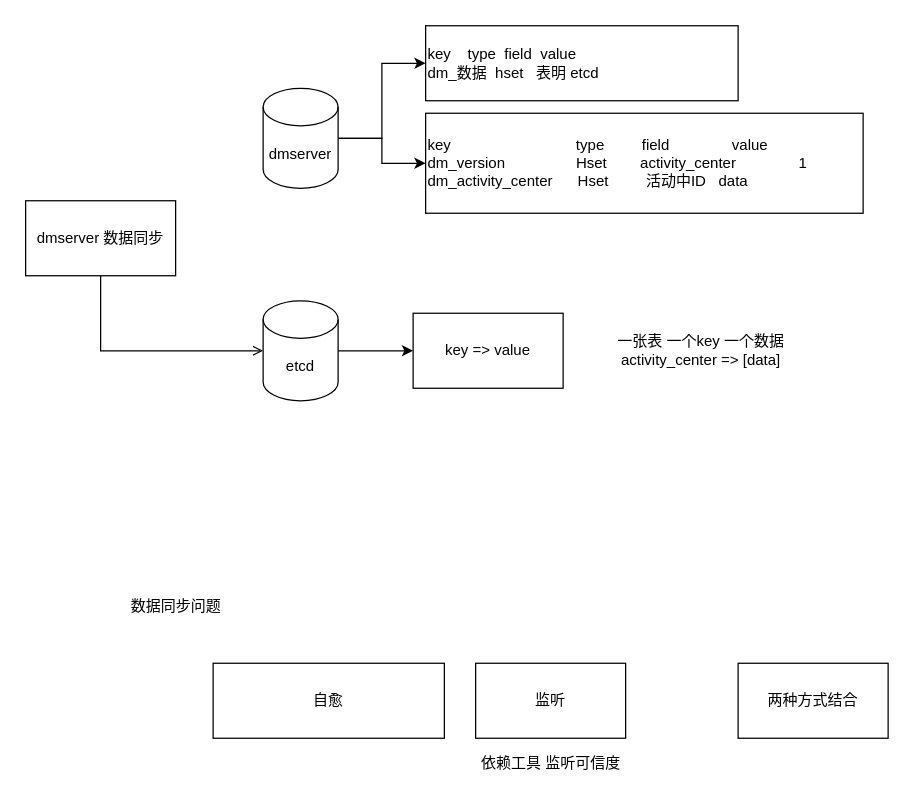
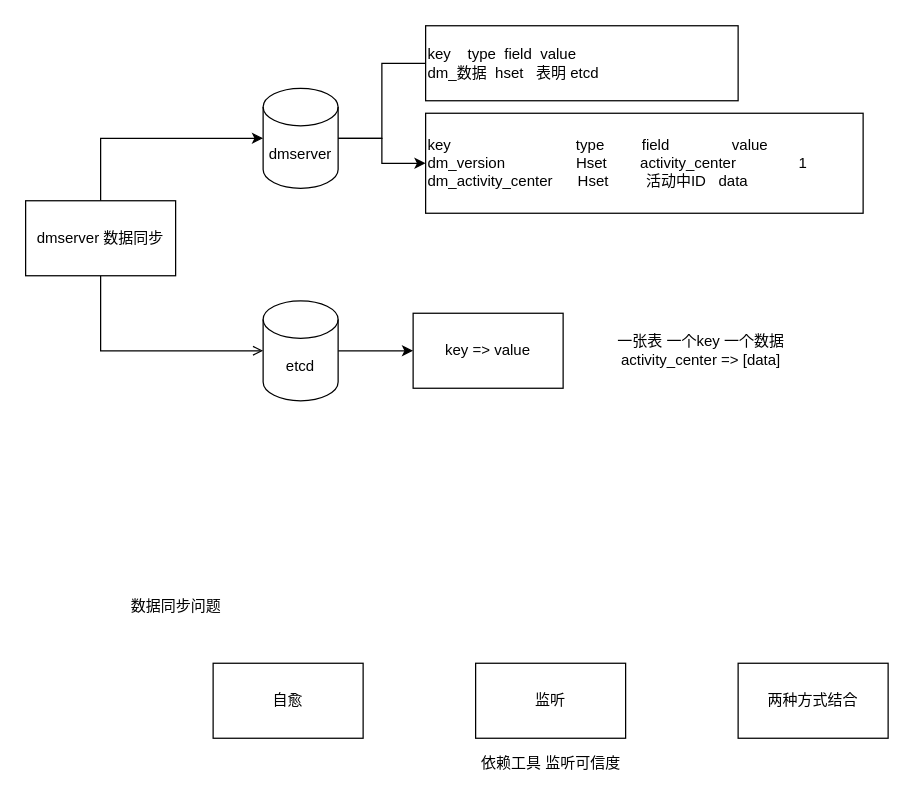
  <mxCell id="0" />
  <mxCell id="1" parent="0" />
+ <mxCell id="2" style="edgeStyle=orthogonalEdgeStyle;rounded=0;orthogonalLoop=1;jettySize=auto;html=1;exitX=0.5;exitY=0;exitDx=0;exitDy=0;entryX=0;entryY=0.5;entryDx=0;entryDy=0;entryPerimeter=0;" edge="1" parent="1" source="4" target="9"><mxGeometry relative="1" as="geometry" /></mxCell>
  <mxCell id="3" style="edgeStyle=orthogonalEdgeStyle;rounded=0;orthogonalLoop=1;jettySize=auto;html=1;exitX=0.5;exitY=1;exitDx=0;exitDy=0;entryX=0;entryY=0.5;entryDx=0;entryDy=0;entryPerimeter=0;endArrow=open;" edge="1" parent="1" source="4" target="6"><mxGeometry relative="1" as="geometry" /></mxCell>
  <mxCell id="4" value="dmserver 数据同步" style="rounded=0;whiteSpace=wrap;html=1;" vertex="1" parent="1"><mxGeometry y="160" width="120" height="60" as="geometry" x="20" /></mxCell>
  <mxCell id="5" style="edgeStyle=orthogonalEdgeStyle;rounded=0;orthogonalLoop=1;jettySize=auto;html=1;exitX=1;exitY=0.5;exitDx=0;exitDy=0;exitPerimeter=0;entryX=0;entryY=0.5;entryDx=0;entryDy=0;" edge="1" parent="1" source="6" target="16"><mxGeometry relative="1" as="geometry" /></mxCell>
  <mxCell id="6" value="etcd" style="shape=cylinder3;whiteSpace=wrap;html=1;boundedLbl=1;backgroundOutline=1;size=15;" vertex="1" parent="1"><mxGeometry x="210" y="240" width="60" height="80" as="geometry" /></mxCell>
- <mxCell id="7" style="edgeStyle=orthogonalEdgeStyle;rounded=0;orthogonalLoop=1;jettySize=auto;html=1;exitX=1;exitY=0.5;exitDx=0;exitDy=0;exitPerimeter=0;entryX=0;entryY=0.5;entryDx=0;entryDy=0;" edge="1" parent="1" source="9" target="10"><mxGeometry relative="1" as="geometry" /></mxCell>
+ <mxCell id="7" style="edgeStyle=orthogonalEdgeStyle;rounded=0;orthogonalLoop=1;jettySize=auto;html=1;exitX=1;exitY=0.5;exitDx=0;exitDy=0;exitPerimeter=0;entryX=0;entryY=0.5;entryDx=0;entryDy=0;endArrow=none;" edge="1" parent="1" source="9" target="10"><mxGeometry relative="1" as="geometry" /></mxCell>
  <mxCell id="8" style="edgeStyle=orthogonalEdgeStyle;rounded=0;orthogonalLoop=1;jettySize=auto;html=1;exitX=1;exitY=0.5;exitDx=0;exitDy=0;exitPerimeter=0;entryX=0;entryY=0.5;entryDx=0;entryDy=0;" edge="1" parent="1" source="9" target="18"><mxGeometry relative="1" as="geometry" /></mxCell>
  <mxCell id="9" value="dmserver&lt;br&gt;" style="shape=cylinder3;whiteSpace=wrap;html=1;boundedLbl=1;backgroundOutline=1;size=15;" vertex="1" parent="1"><mxGeometry x="210" y="70" width="60" height="80" as="geometry" /></mxCell>
  <mxCell id="10" value="key&amp;nbsp;&amp;nbsp;&lt;span style=&quot;white-space: pre;&quot;&gt; &lt;span style=&quot;white-space: pre;&quot;&gt; &lt;/span&gt;&lt;/span&gt;type&lt;span style=&quot;white-space: pre;&quot;&gt; &lt;/span&gt;&lt;span style=&quot;white-space: pre;&quot;&gt; &lt;/span&gt;field&lt;span style=&quot;white-space: pre;&quot;&gt; &lt;/span&gt;&lt;span style=&quot;white-space: pre;&quot;&gt; &lt;/span&gt;value&lt;br&gt;dm_数据&lt;span style=&quot;white-space: pre;&quot;&gt; &lt;/span&gt;&lt;span style=&quot;white-space: pre;&quot;&gt; &lt;/span&gt;hset&lt;span style=&quot;white-space: pre;&quot;&gt; &lt;/span&gt;&lt;span style=&quot;white-space: pre;&quot;&gt; &lt;/span&gt;&amp;nbsp;表明&lt;span style=&quot;white-space: pre;&quot;&gt; &lt;/span&gt;etcd&lt;span style=&quot;white-space: pre;&quot;&gt; &lt;/span&gt;&lt;span style=&quot;white-space: pre;&quot;&gt; &lt;/span&gt;" style="rounded=0;whiteSpace=wrap;html=1;align=left;" vertex="1" parent="1"><mxGeometry x="340" y="20" width="250" height="60" as="geometry" /></mxCell>
- <mxCell id="11" value="自愈&lt;br&gt;" style="whiteSpace=wrap;html=1;" vertex="1" parent="1"><mxGeometry x="170" y="530" width="185" height="60" as="geometry" /></mxCell>
+ <mxCell id="11" value="自愈&lt;br&gt;" style="whiteSpace=wrap;html=1;" vertex="1" parent="1"><mxGeometry x="170" y="530" width="120" height="60" as="geometry" /></mxCell>
  <mxCell id="12" value="监听" style="whiteSpace=wrap;html=1;" vertex="1" parent="1"><mxGeometry x="380" y="530" width="120" height="60" as="geometry" /></mxCell>
  <mxCell id="13" value="数据同步问题" style="text;html=1;align=center;verticalAlign=middle;resizable=0;points=[];autosize=1;strokeColor=none;fillColor=none;" vertex="1" parent="1"><mxGeometry x="90" y="470" width="100" height="30" as="geometry" /></mxCell>
  <mxCell id="14" value="依赖工具 监听可信度" style="text;html=1;align=center;verticalAlign=middle;resizable=0;points=[];autosize=1;strokeColor=none;fillColor=none;" vertex="1" parent="1"><mxGeometry x="375" y="595" width="130" height="30" as="geometry" /></mxCell>
  <mxCell id="15" value="两种方式结合" style="whiteSpace=wrap;html=1;" vertex="1" parent="1"><mxGeometry x="590" y="530" width="120" height="60" as="geometry" /></mxCell>
  <mxCell id="16" value="key =&amp;gt; value" style="whiteSpace=wrap;html=1;" vertex="1" parent="1"><mxGeometry x="330" y="250" width="120" height="60" as="geometry" /></mxCell>
  <mxCell id="17" value="一张表 一个key 一个数据&lt;br&gt;activity_center =&amp;gt; [data]" style="text;html=1;align=center;verticalAlign=middle;resizable=0;points=[];autosize=1;strokeColor=none;fillColor=none;" vertex="1" parent="1"><mxGeometry x="480" y="260" width="160" height="40" as="geometry" /></mxCell>
  <mxCell id="18" value="&lt;span style=&quot;&quot;&gt;key&amp;nbsp; &amp;nbsp; &amp;nbsp; &amp;nbsp; &amp;nbsp; &amp;nbsp; &amp;nbsp; &amp;nbsp; &amp;nbsp; &amp;nbsp; &amp;nbsp; &amp;nbsp; &amp;nbsp; &amp;nbsp; &amp;nbsp; type&amp;nbsp; &amp;nbsp; &amp;nbsp; &amp;nbsp; &amp;nbsp;field&amp;nbsp; &amp;nbsp; &amp;nbsp; &amp;nbsp; &amp;nbsp;&lt;span style=&quot;&quot;&gt; &lt;span style=&quot;white-space: pre;&quot;&gt; &lt;/span&gt;&lt;span style=&quot;white-space: pre;&quot;&gt; &lt;/span&gt;&lt;span style=&quot;white-space: pre;&quot;&gt; &lt;/span&gt;&lt;/span&gt;&lt;span style=&quot;&quot;&gt;&amp;nbsp;&lt;/span&gt;&lt;span style=&quot;&quot;&gt; &lt;/span&gt;value&amp;nbsp;&lt;br&gt;dm_version&amp;nbsp; &amp;nbsp; &amp;nbsp; &amp;nbsp; &amp;nbsp; &amp;nbsp; &amp;nbsp; &amp;nbsp; &amp;nbsp;Hset&amp;nbsp; &amp;nbsp; &amp;nbsp; &amp;nbsp;&amp;nbsp;&lt;/span&gt;activity_center&lt;span style=&quot;&quot;&gt;&amp;nbsp; &amp;nbsp; &amp;nbsp; &amp;nbsp; &amp;nbsp; &amp;nbsp; &lt;span style=&quot;white-space: pre;&quot;&gt; &lt;/span&gt;&lt;span style=&quot;white-space: pre;&quot;&gt; &lt;/span&gt;&lt;span style=&quot;&quot;&gt; &lt;/span&gt;1&lt;br&gt;&lt;/span&gt;&lt;span style=&quot;&quot;&gt;dm_activity_center&amp;nbsp; &amp;nbsp; &amp;nbsp; Hset&amp;nbsp; &amp;nbsp; &amp;nbsp; &amp;nbsp; &amp;nbsp;活动中ID&lt;span style=&quot;white-space: pre;&quot;&gt; &lt;/span&gt;&lt;span style=&quot;white-space: pre;&quot;&gt; &lt;/span&gt;&lt;span style=&quot;white-space: pre;&quot;&gt; &lt;/span&gt;data&amp;nbsp;&lt;/span&gt;" style="rounded=0;whiteSpace=wrap;html=1;align=left;" vertex="1" parent="1"><mxGeometry x="340" y="90" width="350" height="80" as="geometry" /></mxCell>
